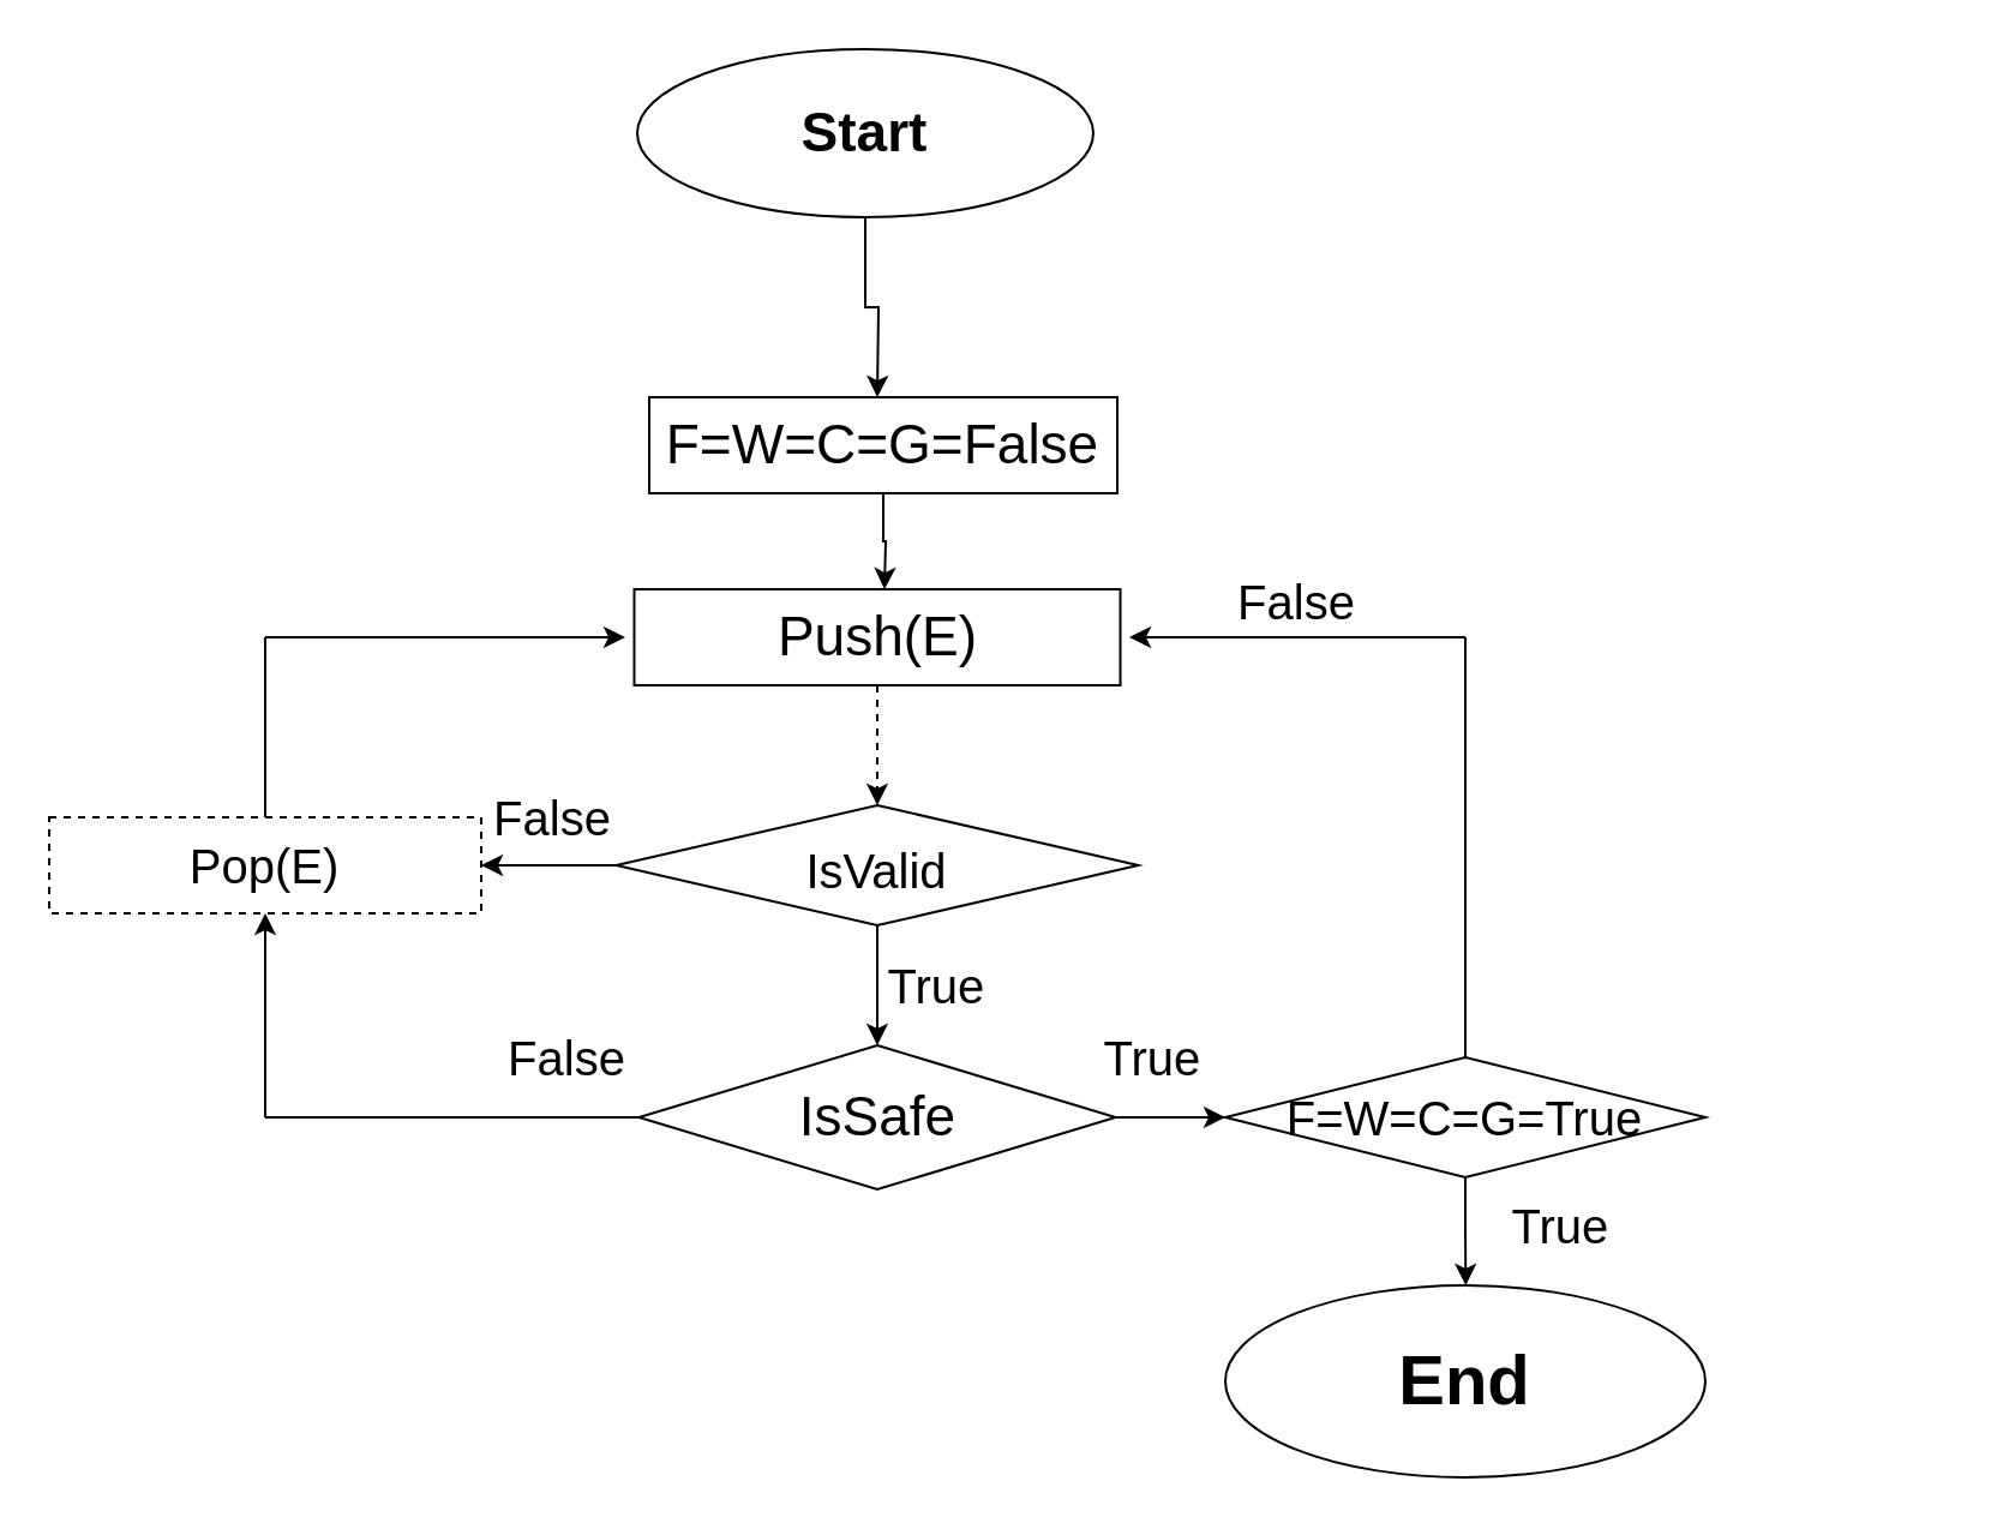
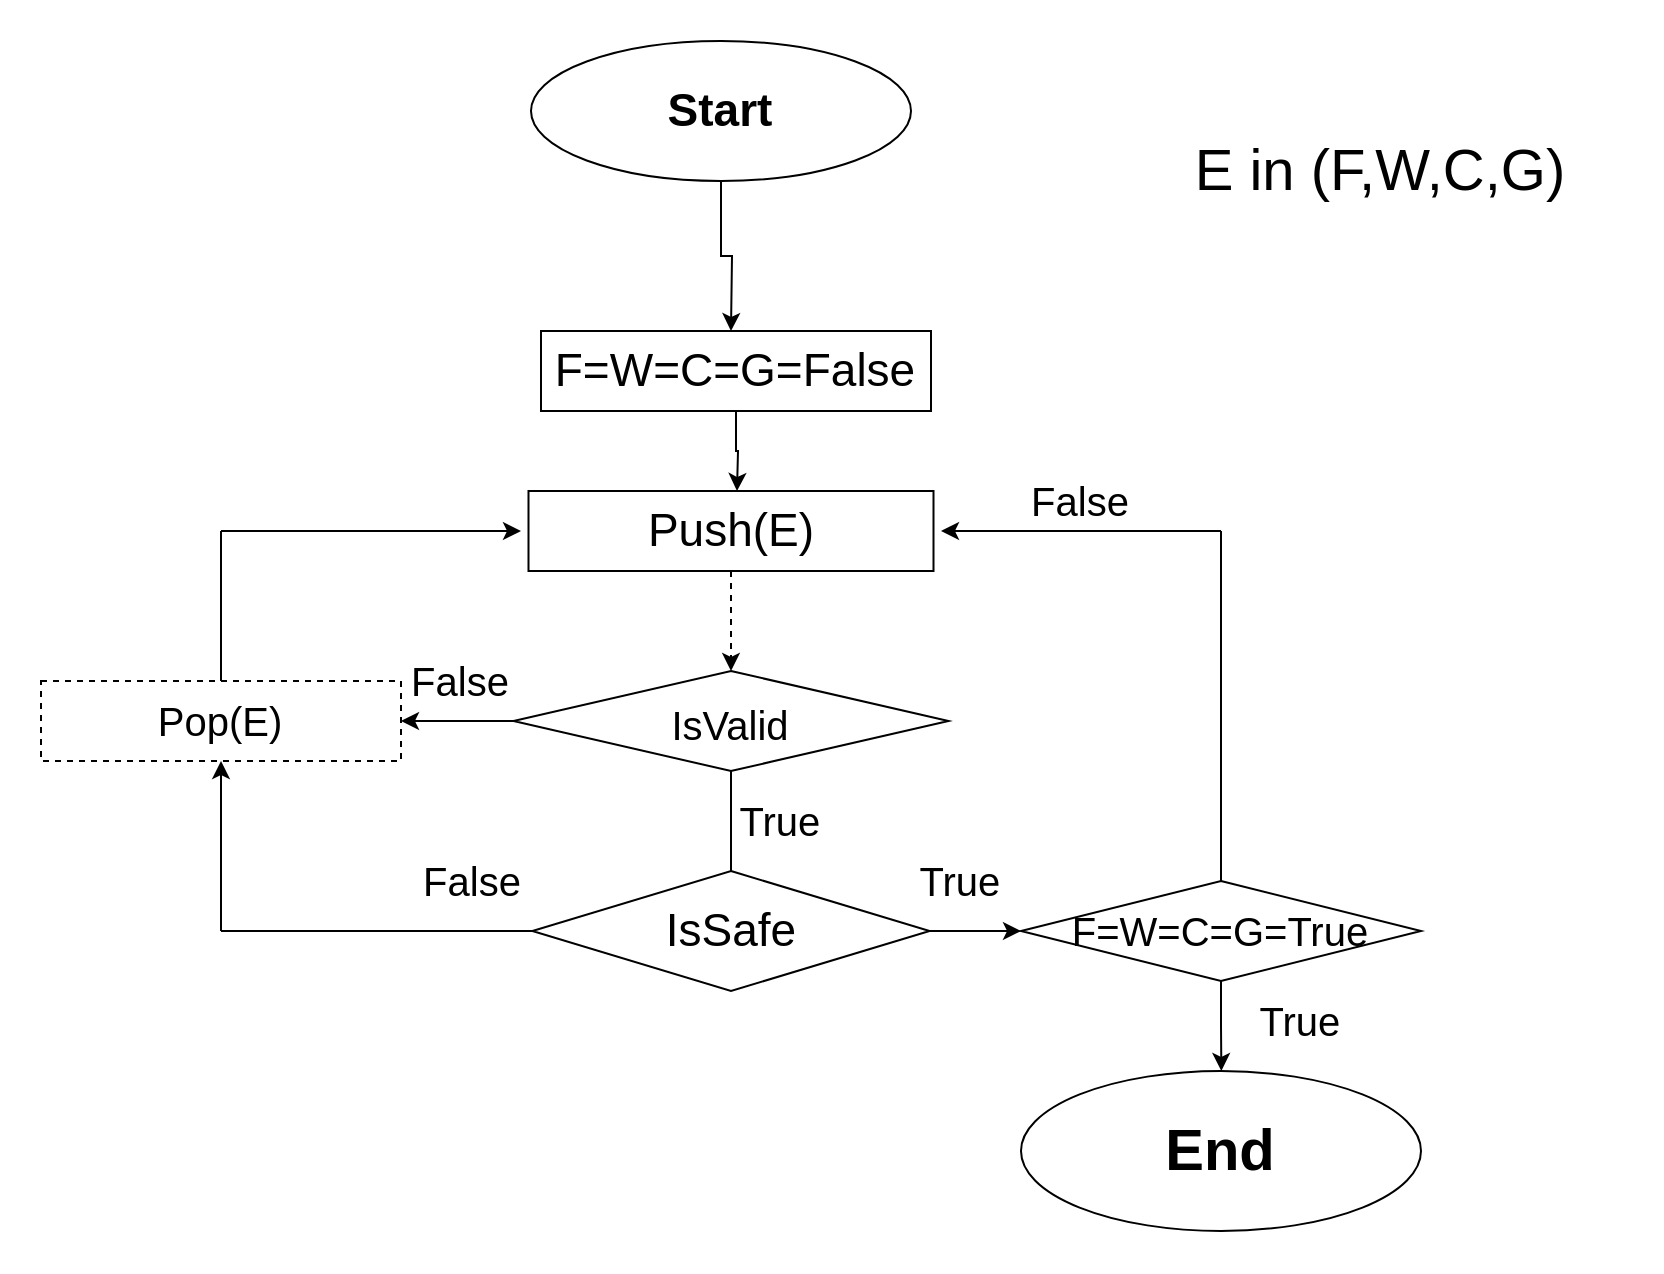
  <mxCell id="0" />
  <mxCell id="1" parent="0" />
  <mxCell id="2" value="" style="edgeStyle=orthogonalEdgeStyle;rounded=0;orthogonalLoop=1;jettySize=auto;html=1;fontSize=23;" edge="1" parent="1" source="3"><mxGeometry relative="1" as="geometry"><mxPoint x="365" y="165" as="targetPoint" /></mxGeometry></mxCell>
  <mxCell id="3" value="&lt;b&gt;&lt;font style=&quot;font-size: 23px&quot;&gt;Start&lt;/font&gt;&lt;/b&gt;" style="ellipse;whiteSpace=wrap;html=1;" vertex="1" parent="1"><mxGeometry x="265" y="20" width="190" height="70" as="geometry" /></mxCell>
  <mxCell id="4" value="" style="edgeStyle=orthogonalEdgeStyle;rounded=0;orthogonalLoop=1;jettySize=auto;html=1;fontSize=23;" edge="1" parent="1" source="5"><mxGeometry relative="1" as="geometry"><mxPoint x="368" y="245" as="targetPoint" /></mxGeometry></mxCell>
  <mxCell id="5" value="F=W=C=G=False" style="rounded=0;whiteSpace=wrap;html=1;fontSize=23;" vertex="1" parent="1"><mxGeometry x="270" y="165" width="195" height="40" as="geometry" /></mxCell>
- <mxCell id="6" style="edgeStyle=orthogonalEdgeStyle;rounded=0;orthogonalLoop=1;jettySize=auto;html=1;exitX=0.5;exitY=1;exitDx=0;exitDy=0;fontSize=23;" edge="1" parent="1" source="22" target="10"><mxGeometry relative="1" as="geometry"><mxPoint x="365.471" y="435" as="targetPoint" /><mxPoint x="365" y="405" as="sourcePoint" /></mxGeometry></mxCell>
+ <mxCell id="6" style="edgeStyle=orthogonalEdgeStyle;rounded=0;orthogonalLoop=1;jettySize=auto;html=1;exitX=0.5;exitY=1;exitDx=0;exitDy=0;fontSize=23;endArrow=none;" edge="1" parent="1" source="22" target="10"><mxGeometry relative="1" as="geometry"><mxPoint x="365.471" y="435" as="targetPoint" /><mxPoint x="365" y="405" as="sourcePoint" /></mxGeometry></mxCell>
  <mxCell id="7" value="" style="edgeStyle=orthogonalEdgeStyle;rounded=0;orthogonalLoop=1;jettySize=auto;html=1;fontSize=29;dashed=1;" edge="1" parent="1" source="8" target="22"><mxGeometry relative="1" as="geometry" /></mxCell>
  <mxCell id="8" value="Push(E)" style="rounded=0;whiteSpace=wrap;html=1;fontSize=23;" vertex="1" parent="1"><mxGeometry x="263.75" y="245" width="202.5" height="40" as="geometry" /></mxCell>
  <mxCell id="9" style="edgeStyle=orthogonalEdgeStyle;rounded=0;orthogonalLoop=1;jettySize=auto;html=1;exitX=1;exitY=0.5;exitDx=0;exitDy=0;fontSize=23;" edge="1" parent="1" source="10" target="12"><mxGeometry relative="1" as="geometry"><mxPoint x="550" y="465.176" as="targetPoint" /></mxGeometry></mxCell>
  <mxCell id="10" value="IsSafe" style="rhombus;whiteSpace=wrap;html=1;fontSize=23;" vertex="1" parent="1"><mxGeometry x="265.68" y="435" width="198.63" height="60" as="geometry" /></mxCell>
  <mxCell id="11" style="edgeStyle=orthogonalEdgeStyle;rounded=0;orthogonalLoop=1;jettySize=auto;html=1;exitX=0.5;exitY=1;exitDx=0;exitDy=0;fontSize=20;" edge="1" parent="1" source="12"><mxGeometry relative="1" as="geometry"><mxPoint x="610.176" y="535" as="targetPoint" /></mxGeometry></mxCell>
  <mxCell id="12" value="&lt;font style=&quot;font-size: 20px&quot;&gt;F=W=C=G=True&lt;/font&gt;" style="rhombus;whiteSpace=wrap;html=1;fontSize=23;" vertex="1" parent="1"><mxGeometry x="510" y="440" width="200" height="50" as="geometry" /></mxCell>
  <mxCell id="13" value="True" style="text;html=1;strokeColor=none;fillColor=none;align=center;verticalAlign=middle;whiteSpace=wrap;rounded=0;fontSize=20;" vertex="1" parent="1"><mxGeometry x="360" y="395" width="60" height="30" as="geometry" /></mxCell>
  <mxCell id="14" value="True" style="text;html=1;strokeColor=none;fillColor=none;align=center;verticalAlign=middle;whiteSpace=wrap;rounded=0;fontSize=20;" vertex="1" parent="1"><mxGeometry x="620" y="495" width="60" height="30" as="geometry" /></mxCell>
  <mxCell id="15" value="&lt;b&gt;&lt;font style=&quot;font-size: 29px&quot;&gt;End&lt;/font&gt;&lt;/b&gt;" style="ellipse;whiteSpace=wrap;html=1;fontSize=20;" vertex="1" parent="1"><mxGeometry x="510" y="535" width="200" height="80" as="geometry" /></mxCell>
  <mxCell id="16" value="" style="endArrow=none;html=1;rounded=0;fontSize=29;" edge="1" parent="1"><mxGeometry width="50" height="50" relative="1" as="geometry"><mxPoint x="610" y="320" as="sourcePoint" /><mxPoint x="610" y="265" as="targetPoint" /></mxGeometry></mxCell>
  <mxCell id="17" value="" style="endArrow=classic;html=1;rounded=0;fontSize=29;" edge="1" parent="1"><mxGeometry width="50" height="50" relative="1" as="geometry"><mxPoint x="610" y="265" as="sourcePoint" /><mxPoint x="470" y="265" as="targetPoint" /></mxGeometry></mxCell>
  <mxCell id="18" value="False" style="text;html=1;strokeColor=none;fillColor=none;align=center;verticalAlign=middle;whiteSpace=wrap;rounded=0;fontSize=20;" vertex="1" parent="1"><mxGeometry x="510" y="235" width="60" height="30" as="geometry" /></mxCell>
  <mxCell id="19" value="False" style="text;html=1;strokeColor=none;fillColor=none;align=center;verticalAlign=middle;whiteSpace=wrap;rounded=0;fontSize=20;" vertex="1" parent="1"><mxGeometry x="205.68" y="425" width="60" height="30" as="geometry" /></mxCell>
+ <mxCell id="20" value="E in (F,W,C,G)" style="text;html=1;strokeColor=none;fillColor=none;align=center;verticalAlign=middle;whiteSpace=wrap;rounded=0;fontSize=29;" vertex="1" parent="1"><mxGeometry x="570" y="45" width="240" height="80" as="geometry" /></mxCell>
  <mxCell id="21" value="" style="edgeStyle=orthogonalEdgeStyle;rounded=0;orthogonalLoop=1;jettySize=auto;html=1;fontSize=20;" edge="1" parent="1" source="22" target="24"><mxGeometry relative="1" as="geometry" /></mxCell>
  <mxCell id="22" value="&lt;font style=&quot;font-size: 20px&quot;&gt;IsValid&lt;/font&gt;" style="rhombus;whiteSpace=wrap;html=1;fontSize=29;" vertex="1" parent="1"><mxGeometry x="256.25" y="335" width="217.5" height="50" as="geometry" /></mxCell>
  <mxCell id="23" value="True" style="text;html=1;strokeColor=none;fillColor=none;align=center;verticalAlign=middle;whiteSpace=wrap;rounded=0;fontSize=20;" vertex="1" parent="1"><mxGeometry x="450" y="425" width="60" height="30" as="geometry" /></mxCell>
  <mxCell id="24" value="Pop(E)" style="rounded=0;whiteSpace=wrap;html=1;fontSize=20;dashed=1;" vertex="1" parent="1"><mxGeometry x="20" y="340" width="180" height="40" as="geometry" /></mxCell>
  <mxCell id="25" value="False" style="text;html=1;strokeColor=none;fillColor=none;align=center;verticalAlign=middle;whiteSpace=wrap;rounded=0;fontSize=20;" vertex="1" parent="1"><mxGeometry x="200" y="325" width="60" height="30" as="geometry" /></mxCell>
  <mxCell id="26" value="" style="endArrow=none;html=1;rounded=0;fontSize=20;exitX=0;exitY=0.5;exitDx=0;exitDy=0;" edge="1" parent="1" source="10"><mxGeometry width="50" height="50" relative="1" as="geometry"><mxPoint x="420" y="305" as="sourcePoint" /><mxPoint x="110" y="465" as="targetPoint" /></mxGeometry></mxCell>
  <mxCell id="27" value="" style="endArrow=classic;html=1;rounded=0;fontSize=20;entryX=0.5;entryY=1;entryDx=0;entryDy=0;" edge="1" parent="1" target="24"><mxGeometry width="50" height="50" relative="1" as="geometry"><mxPoint x="110" y="465" as="sourcePoint" /><mxPoint x="470" y="255" as="targetPoint" /></mxGeometry></mxCell>
  <mxCell id="28" value="" style="endArrow=none;html=1;rounded=0;fontSize=20;exitX=0.5;exitY=0;exitDx=0;exitDy=0;" edge="1" parent="1" source="12"><mxGeometry width="50" height="50" relative="1" as="geometry"><mxPoint x="420" y="305" as="sourcePoint" /><mxPoint x="610" y="315" as="targetPoint" /></mxGeometry></mxCell>
  <mxCell id="29" value="" style="endArrow=none;html=1;rounded=0;fontSize=20;exitX=0.5;exitY=0;exitDx=0;exitDy=0;" edge="1" parent="1" source="24"><mxGeometry width="50" height="50" relative="1" as="geometry"><mxPoint x="420" y="305" as="sourcePoint" /><mxPoint x="110" y="265" as="targetPoint" /></mxGeometry></mxCell>
  <mxCell id="30" value="" style="endArrow=classic;html=1;rounded=0;fontSize=20;" edge="1" parent="1"><mxGeometry width="50" height="50" relative="1" as="geometry"><mxPoint x="110" y="265" as="sourcePoint" /><mxPoint x="260" y="265" as="targetPoint" /></mxGeometry></mxCell>
